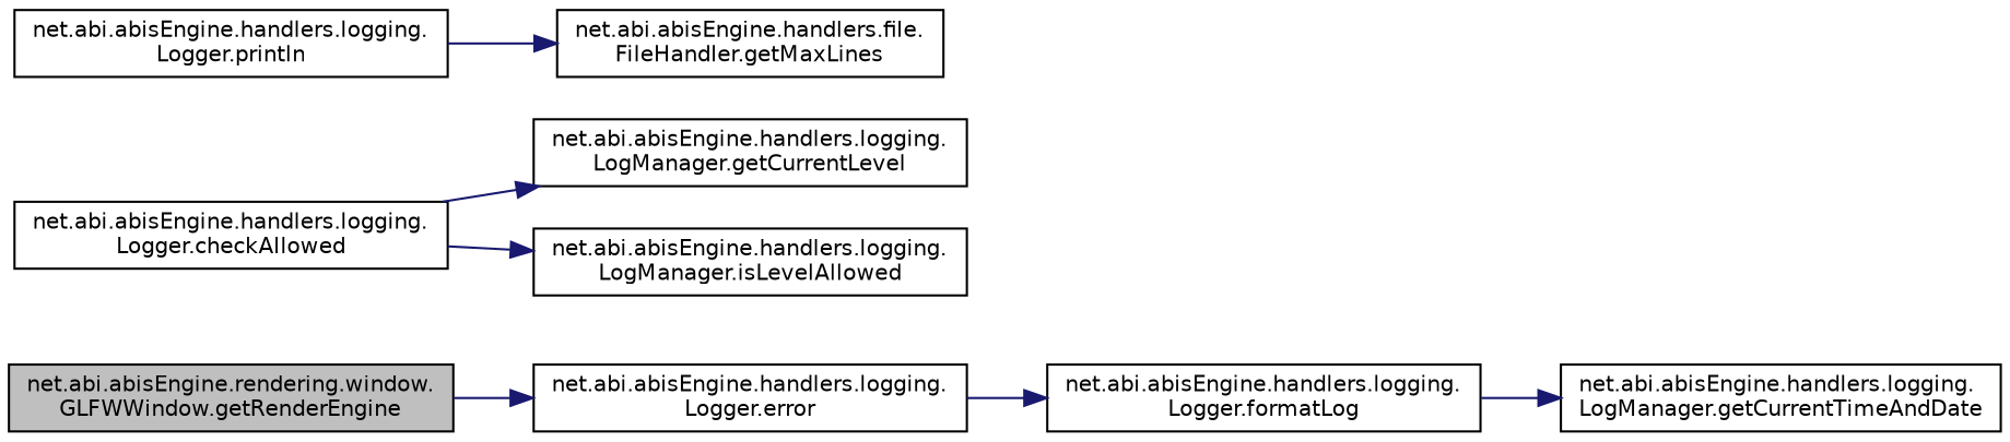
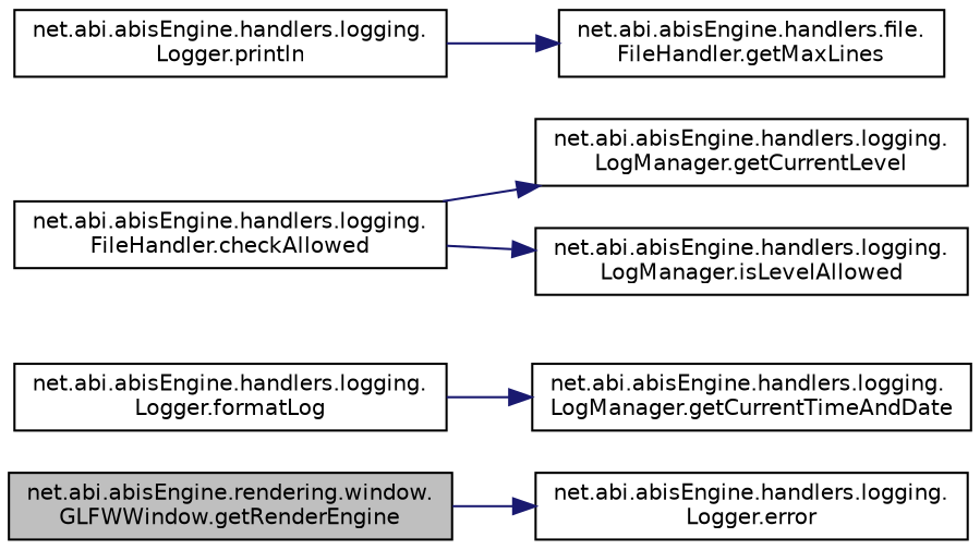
  digraph {
    rankdir=LR
    node [color=black fillcolor=white fontname=Helvetica fontsize=10 shape=record style=filled]
    edge [color=midnightblue fontname=Helvetica fontsize=10 labelfontname=Helvetica labelfontsize=10 style=solid]
    n1 [fillcolor=grey75 fontcolor=black height=0.2 label="net.abi.abisEngine.rendering.window.\lGLFWWindow.getRenderEngine" width=0.4]
    n2 [height=0.2 label="net.abi.abisEngine.handlers.logging.\lLogger.error" width=0.4]
    n3 [height=0.2 label="net.abi.abisEngine.handlers.logging.\lLogger.formatLog" width=0.4]
-   n4 [height=0.2 label="net.abi.abisEngine.handlers.logging.\lLogger.checkAllowed" width=0.4]
+   n4 [height=0.2 label="net.abi.abisEngine.handlers.logging.\lFileHandler.checkAllowed" width=0.4]
    n5 [height=0.2 label="net.abi.abisEngine.handlers.logging.\lLogManager.getCurrentLevel" width=0.4]
    n6 [height=0.2 label="net.abi.abisEngine.handlers.logging.\lLogManager.isLevelAllowed" width=0.4]
    n7 [height=0.2 label="net.abi.abisEngine.handlers.logging.\lLogManager.getCurrentTimeAndDate" width=0.4]
    n8 [height=0.2 label="net.abi.abisEngine.handlers.logging.\lLogger.println" width=0.4]
    n9 [height=0.2 label="net.abi.abisEngine.handlers.file.\lFileHandler.getMaxLines" width=0.4]
    n1 -> n2
-   n2 -> n3
    n3 -> n7
    n4 -> n5
    n4 -> n6
    n8 -> n9
  }
